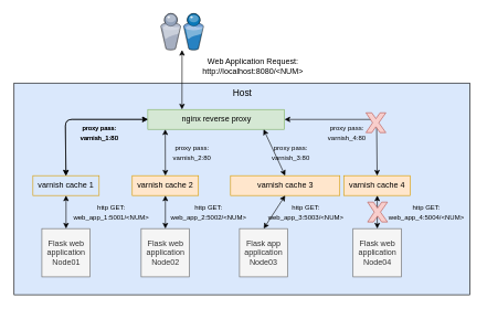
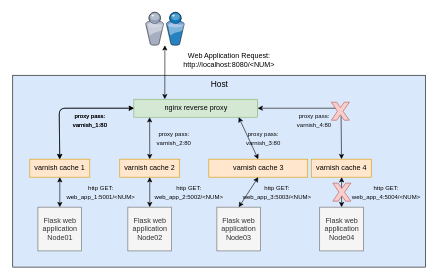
  <mxCell id="0" style=";html=1;" />
  <mxCell id="1" style=";html=1;" parent="0" />
  <mxCell id="2" value="Host" style="whiteSpace=wrap;html=1;fillColor=#dae8fc;fontSize=14;verticalAlign=top;" parent="1" vertex="1"><mxGeometry x="20.5" y="125" width="688.5" height="320" as="geometry" /></mxCell>
  <mxCell id="3" value="" style="verticalLabelPosition=bottom;aspect=fixed;html=1;verticalAlign=top;strokeColor=none;align=center;outlineConnect=0;shape=mxgraph.citrix.users;" parent="1" vertex="1"><mxGeometry x="242" y="20" width="64.5" height="55" as="geometry" /></mxCell>
  <mxCell id="4" value="Flask web application Node01" style="whiteSpace=wrap;html=1;aspect=fixed;fillColor=#f5f5f5;strokeColor=#666666;fontColor=#333333;" parent="1" vertex="1"><mxGeometry x="62.5" y="345" width="73" height="73" as="geometry" /></mxCell>
  <mxCell id="5" value="Web Application Request:&lt;br&gt;http://localhost:8080/&amp;lt;NUM&amp;gt;" style="text;html=1;resizable=0;autosize=1;align=center;verticalAlign=middle;points=[];fillColor=none;strokeColor=none;rounded=0;" parent="1" vertex="1"><mxGeometry x="295.5" y="85" width="170" height="30" as="geometry" /></mxCell>
  <mxCell id="6" value="" style="endArrow=classic;startArrow=classic;html=1;entryX=0.25;entryY=0;entryDx=0;entryDy=0;" parent="1" source="3" target="9" edge="1"><mxGeometry width="50" height="50" relative="1" as="geometry"><mxPoint x="-51" y="305" as="sourcePoint" /><mxPoint x="286.28" y="155.4" as="targetPoint" /></mxGeometry></mxCell>
  <mxCell id="7" value="&lt;font style=&quot;font-size: 10px&quot;&gt;http GET:&lt;br&gt;web_app_1:5001/&amp;lt;NUM&amp;gt;&lt;/font&gt;" style="text;html=1;resizable=0;autosize=1;align=center;verticalAlign=middle;points=[];fillColor=none;strokeColor=none;rounded=0;rotation=0;" parent="1" vertex="1"><mxGeometry x="97" y="305" width="140" height="30" as="geometry" /></mxCell>
  <mxCell id="8" value="&lt;font style=&quot;font-size: 10px&quot;&gt;proxy pass:&lt;br&gt;varnish_1:80&lt;/font&gt;" style="text;html=1;resizable=0;autosize=1;align=center;verticalAlign=middle;points=[];fillColor=none;strokeColor=none;rounded=0;rotation=0;" parent="1" vertex="1"><mxGeometry x="109" y="185" width="80" height="30" as="geometry" /></mxCell>
  <mxCell id="9" value="nginx reverse proxy" style="rounded=0;whiteSpace=wrap;html=1;fillColor=#d5e8d4;strokeColor=#82b366;" parent="1" vertex="1"><mxGeometry x="222.5" y="165" width="206.5" height="30" as="geometry" /></mxCell>
- <mxCell id="10" value="varnish cache 1" style="rounded=0;whiteSpace=wrap;html=1;fillColor=#dae8fc;strokeColor=#d79b00;" parent="1" vertex="1"><mxGeometry x="49" y="265" width="100" height="30" as="geometry" /></mxCell>
+ <mxCell id="10" value="varnish cache 1" style="rounded=0;whiteSpace=wrap;html=1;fillColor=#ffe6cc;strokeColor=#d79b00;" parent="1" vertex="1"><mxGeometry x="49" y="265" width="100" height="30" as="geometry" /></mxCell>
  <mxCell id="11" value="" style="endArrow=classic;startArrow=classic;html=1;exitX=0;exitY=0.5;exitDx=0;exitDy=0;" parent="1" source="9" target="10" edge="1"><mxGeometry width="50" height="50" relative="1" as="geometry"><mxPoint x="418.999" y="175" as="sourcePoint" /><mxPoint x="514.575" y="299.87" as="targetPoint" /><Array as="points"><mxPoint x="98" y="180" /></Array></mxGeometry></mxCell>
  <mxCell id="12" value="" style="endArrow=classic;startArrow=classic;html=1;exitX=0.5;exitY=1;exitDx=0;exitDy=0;entryX=0.5;entryY=0;entryDx=0;entryDy=0;" edge="1" parent="1" source="10" target="4"><mxGeometry width="50" height="50" relative="1" as="geometry"><mxPoint x="104.3" y="295" as="sourcePoint" /><mxPoint x="104" y="375" as="targetPoint" /></mxGeometry></mxCell>
  <mxCell id="13" value="Flask web application Node02" style="whiteSpace=wrap;html=1;aspect=fixed;fillColor=#f5f5f5;strokeColor=#666666;fontColor=#333333;" vertex="1" parent="1"><mxGeometry x="212.5" y="345" width="73" height="73" as="geometry" /></mxCell>
  <mxCell id="14" value="&lt;font style=&quot;font-size: 10px&quot;&gt;http GET:&lt;br&gt;web_app_2:5002/&amp;lt;NUM&amp;gt;&lt;/font&gt;" style="text;html=1;resizable=0;autosize=1;align=center;verticalAlign=middle;points=[];fillColor=none;strokeColor=none;rounded=0;rotation=0;" vertex="1" parent="1"><mxGeometry x="244" y="305" width="140" height="30" as="geometry" /></mxCell>
  <mxCell id="15" value="&lt;font style=&quot;font-size: 10px&quot;&gt;proxy pass:&lt;br&gt;varnish_2:80&lt;/font&gt;" style="text;html=1;resizable=0;autosize=1;align=center;verticalAlign=middle;points=[];fillColor=none;strokeColor=none;rounded=0;rotation=0;" vertex="1" parent="1"><mxGeometry x="249" y="215" width="80" height="30" as="geometry" /></mxCell>
  <mxCell id="16" value="varnish cache 2" style="rounded=0;whiteSpace=wrap;html=1;fillColor=#ffe6cc;strokeColor=#d79b00;" vertex="1" parent="1"><mxGeometry x="199" y="265" width="100" height="30" as="geometry" /></mxCell>
  <mxCell id="17" value="" style="endArrow=classic;startArrow=classic;html=1;exitX=0.5;exitY=1;exitDx=0;exitDy=0;entryX=0.5;entryY=0;entryDx=0;entryDy=0;" edge="1" parent="1" source="16" target="13"><mxGeometry width="50" height="50" relative="1" as="geometry"><mxPoint x="254.3" y="295" as="sourcePoint" /><mxPoint x="254" y="375" as="targetPoint" /></mxGeometry></mxCell>
  <mxCell id="18" value="" style="endArrow=classic;startArrow=classic;html=1;entryX=0.5;entryY=0;entryDx=0;entryDy=0;" edge="1" parent="1" target="16"><mxGeometry width="50" height="50" relative="1" as="geometry"><mxPoint x="248.8" y="195" as="sourcePoint" /><mxPoint x="248" y="305" as="targetPoint" /></mxGeometry></mxCell>
- <mxCell id="19" value="Flask app application Node03" style="whiteSpace=wrap;html=1;aspect=fixed;fillColor=#f5f5f5;strokeColor=#666666;fontColor=#333333;" vertex="1" parent="1"><mxGeometry x="361" y="345" width="73" height="73" as="geometry" /></mxCell>
+ <mxCell id="19" value="Flask web application Node03" style="whiteSpace=wrap;html=1;aspect=fixed;fillColor=#f5f5f5;strokeColor=#666666;fontColor=#333333;" vertex="1" parent="1"><mxGeometry x="361" y="345" width="73" height="73" as="geometry" /></mxCell>
  <mxCell id="20" value="&lt;font style=&quot;font-size: 10px&quot;&gt;http GET:&lt;br&gt;web_app_3:5003/&amp;lt;NUM&amp;gt;&lt;/font&gt;" style="text;html=1;resizable=0;autosize=1;align=center;verticalAlign=middle;points=[];fillColor=none;strokeColor=none;rounded=0;rotation=0;" vertex="1" parent="1"><mxGeometry x="391" y="305" width="140" height="30" as="geometry" /></mxCell>
  <mxCell id="21" value="&lt;font style=&quot;font-size: 10px&quot;&gt;proxy pass:&lt;br&gt;varnish_3:80&lt;/font&gt;" style="text;html=1;resizable=0;autosize=1;align=center;verticalAlign=middle;points=[];fillColor=none;strokeColor=none;rounded=0;rotation=0;" vertex="1" parent="1"><mxGeometry x="397.5" y="215" width="80" height="30" as="geometry" /></mxCell>
  <mxCell id="22" value="varnish cache 3" style="rounded=0;whiteSpace=wrap;html=1;fillColor=#ffe6cc;strokeColor=#d79b00;" vertex="1" parent="1"><mxGeometry x="347.5" y="265" width="165" height="30" as="geometry" /></mxCell>
  <mxCell id="23" value="" style="endArrow=classic;startArrow=classic;html=1;exitX=0.5;exitY=1;exitDx=0;exitDy=0;entryX=0.5;entryY=0;entryDx=0;entryDy=0;" edge="1" parent="1" source="22" target="19"><mxGeometry width="50" height="50" relative="1" as="geometry"><mxPoint x="402.8" y="295" as="sourcePoint" /><mxPoint x="402.5" y="375" as="targetPoint" /></mxGeometry></mxCell>
  <mxCell id="24" value="" style="endArrow=classic;startArrow=classic;html=1;entryX=0.5;entryY=0;entryDx=0;entryDy=0;" edge="1" parent="1" target="22"><mxGeometry width="50" height="50" relative="1" as="geometry"><mxPoint x="397.3" y="195" as="sourcePoint" /><mxPoint x="396.5" y="305" as="targetPoint" /></mxGeometry></mxCell>
  <mxCell id="25" value="&lt;font style=&quot;font-size: 10px&quot;&gt;proxy pass:&lt;br&gt;varnish_1:80&lt;/font&gt;" style="text;html=1;resizable=0;autosize=1;align=center;verticalAlign=middle;points=[];fillColor=none;strokeColor=none;rounded=0;rotation=0;" vertex="1" parent="1"><mxGeometry x="109" y="185" width="80" height="30" as="geometry" /></mxCell>
  <mxCell id="26" value="" style="endArrow=classic;startArrow=classic;html=1;exitX=0;exitY=0.5;exitDx=0;exitDy=0;" edge="1" parent="1"><mxGeometry width="50" height="50" relative="1" as="geometry"><mxPoint x="222.5" y="180" as="sourcePoint" /><mxPoint x="98.85" y="265" as="targetPoint" /><Array as="points"><mxPoint x="98" y="180" /></Array></mxGeometry></mxCell>
  <mxCell id="27" value="Flask web application Node04" style="whiteSpace=wrap;html=1;aspect=fixed;fillColor=#f5f5f5;strokeColor=#666666;fontColor=#333333;" vertex="1" parent="1"><mxGeometry x="532.5" y="345" width="73" height="73" as="geometry" /></mxCell>
  <mxCell id="28" value="&lt;font style=&quot;font-size: 10px&quot;&gt;http GET:&lt;br&gt;web_app_4:5004/&amp;lt;NUM&amp;gt;&lt;/font&gt;" style="text;html=1;resizable=0;autosize=1;align=center;verticalAlign=middle;points=[];fillColor=none;strokeColor=none;rounded=0;rotation=0;" vertex="1" parent="1"><mxGeometry x="573" y="305" width="140" height="30" as="geometry" /></mxCell>
  <mxCell id="29" value="varnish cache 4" style="rounded=0;whiteSpace=wrap;html=1;fillColor=#ffe6cc;strokeColor=#d79b00;" vertex="1" parent="1"><mxGeometry x="519" y="265" width="100" height="30" as="geometry" /></mxCell>
  <mxCell id="30" value="" style="endArrow=classic;startArrow=classic;html=1;exitX=0.5;exitY=1;exitDx=0;exitDy=0;entryX=0.5;entryY=0;entryDx=0;entryDy=0;" edge="1" parent="1" source="29" target="27"><mxGeometry width="50" height="50" relative="1" as="geometry"><mxPoint x="574.3" y="295" as="sourcePoint" /><mxPoint x="574" y="375" as="targetPoint" /></mxGeometry></mxCell>
  <mxCell id="31" value="&lt;font style=&quot;font-size: 10px&quot;&gt;proxy pass:&lt;br&gt;varnish_4:80&lt;/font&gt;" style="text;html=1;resizable=0;autosize=1;align=center;verticalAlign=middle;points=[];fillColor=none;strokeColor=none;rounded=0;rotation=0;" vertex="1" parent="1"><mxGeometry x="483" y="185" width="80" height="30" as="geometry" /></mxCell>
  <mxCell id="32" value="" style="endArrow=classic;startArrow=classic;html=1;exitX=1;exitY=0.5;exitDx=0;exitDy=0;" edge="1" parent="1" source="9"><mxGeometry width="50" height="50" relative="1" as="geometry"><mxPoint x="692.5" y="180" as="sourcePoint" /><mxPoint x="568.85" y="265" as="targetPoint" /><Array as="points"><mxPoint x="568" y="180" /></Array></mxGeometry></mxCell>
  <mxCell id="33" value="" style="verticalLabelPosition=bottom;verticalAlign=top;html=1;shape=mxgraph.basic.x;fillColor=#f8cecc;strokeColor=#b85450;" vertex="1" parent="1"><mxGeometry x="552" y="170" width="30" height="30" as="geometry" /></mxCell>
  <mxCell id="34" value="" style="verticalLabelPosition=bottom;verticalAlign=top;html=1;shape=mxgraph.basic.x;fillColor=#f8cecc;strokeColor=#b85450;" vertex="1" parent="1"><mxGeometry x="554.5" y="305" width="30" height="30" as="geometry" /></mxCell>
